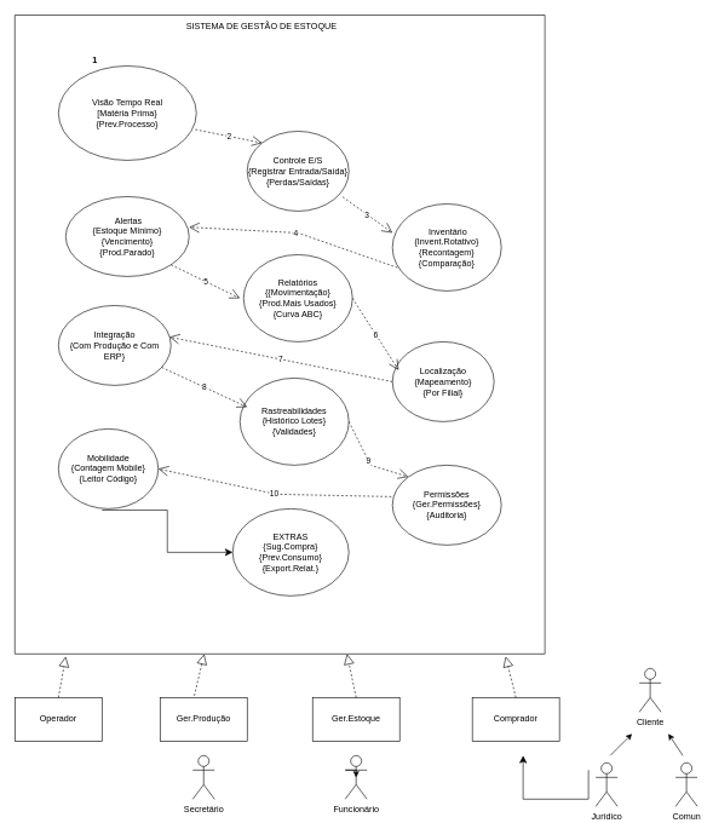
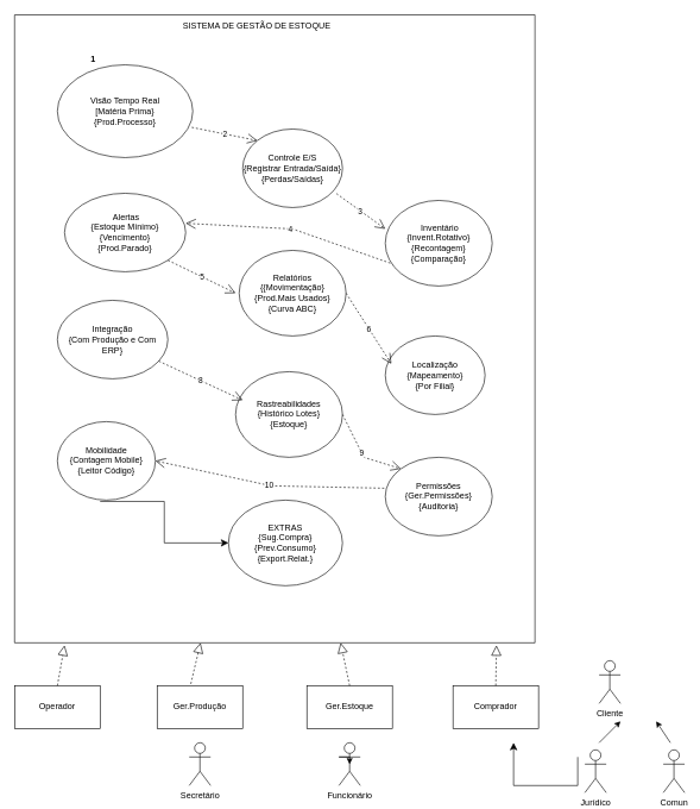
  <mxCell id="0" />
  <mxCell id="1" parent="0" />
  <mxCell id="2" value="" style="swimlane;startSize=0;" vertex="1" parent="1"><mxGeometry x="20" width="730" height="880" as="geometry" y="20" /></mxCell>
- <mxCell id="3" value="Visão Tempo Real&lt;div&gt;[Matéria Prima}&lt;/div&gt;&lt;div&gt;{Prev.Processo}&lt;/div&gt;" style="ellipse;whiteSpace=wrap;html=1;" vertex="1" parent="2"><mxGeometry x="60" y="70" width="190" height="130" as="geometry" /></mxCell>
+ <mxCell id="3" value="Visão Tempo Real&lt;div&gt;[Matéria Prima}&lt;/div&gt;&lt;div&gt;{Prod.Processo}&lt;/div&gt;" style="ellipse;whiteSpace=wrap;html=1;" vertex="1" parent="2"><mxGeometry x="60" y="70" width="190" height="130" as="geometry" /></mxCell>
  <mxCell id="4" value="SISTEMA DE GESTÃO DE ESTOQUE" style="text;html=1;align=center;verticalAlign=middle;whiteSpace=wrap;rounded=0;" vertex="1" parent="2"><mxGeometry x="190" width="300" height="30" as="geometry" /></mxCell>
  <mxCell id="5" value="&amp;nbsp;Alertas&lt;div&gt;{Estoque Mínimo}&lt;/div&gt;&lt;div&gt;{Vencimento}&lt;/div&gt;&lt;div&gt;{Prod.Parado}&lt;/div&gt;" style="ellipse;whiteSpace=wrap;html=1;" vertex="1" parent="2"><mxGeometry x="70" y="250" width="170" height="110" as="geometry" /></mxCell>
  <mxCell id="6" value="Controle E/S&lt;div&gt;{Registrar Entrada/Saída}&lt;/div&gt;&lt;div&gt;{Perdas/Saídas}&lt;/div&gt;" style="ellipse;whiteSpace=wrap;html=1;" vertex="1" parent="2"><mxGeometry x="320" y="160" width="140" height="110" as="geometry" /></mxCell>
  <mxCell id="7" value="Integração&lt;div&gt;{Com Produção e Com ERP}&lt;/div&gt;" style="ellipse;whiteSpace=wrap;html=1;" vertex="1" parent="2"><mxGeometry x="60" y="400" width="155" height="110" as="geometry" /></mxCell>
  <mxCell id="8" value="Mobilidade&lt;div&gt;{Contagem Mobile}&lt;/div&gt;&lt;div&gt;{Leitor Código}&lt;/div&gt;" style="ellipse;whiteSpace=wrap;html=1;" vertex="1" parent="2"><mxGeometry x="60" y="570" width="137.5" height="110" as="geometry" /></mxCell>
  <mxCell id="9" value="Relatórios&lt;div&gt;{{Movimentação}&lt;/div&gt;&lt;div&gt;{Prod.Mais Usados}&lt;/div&gt;&lt;div&gt;{Curva ABC}&lt;/div&gt;" style="ellipse;whiteSpace=wrap;html=1;" vertex="1" parent="2"><mxGeometry x="315" y="330" width="150" height="120" as="geometry" /></mxCell>
- <mxCell id="10" value="Rastreabilidades&lt;div&gt;{Histórico Lotes}&lt;/div&gt;&lt;div&gt;{Validades}&lt;/div&gt;" style="ellipse;whiteSpace=wrap;html=1;" vertex="1" parent="2"><mxGeometry x="310" y="500" width="150" height="120" as="geometry" /></mxCell>
+ <mxCell id="10" value="Rastreabilidades&lt;div&gt;{Histórico Lotes}&lt;/div&gt;&lt;div&gt;{Estoque}&lt;/div&gt;" style="ellipse;whiteSpace=wrap;html=1;" vertex="1" parent="2"><mxGeometry x="310" y="500" width="150" height="120" as="geometry" /></mxCell>
  <mxCell id="11" value="EXTRAS&lt;div&gt;{Sug.Compra}&lt;/div&gt;&lt;div&gt;{Prev.Consumo}&lt;/div&gt;&lt;div&gt;{Export.Relat.}&lt;/div&gt;" style="ellipse;whiteSpace=wrap;html=1;" vertex="1" parent="2"><mxGeometry x="300" y="680" width="160" height="120" as="geometry" /></mxCell>
  <mxCell id="12" value="&amp;nbsp;Inventário&lt;div&gt;{Invent.Rotativo}&lt;/div&gt;&lt;div&gt;{Recontagem}&lt;/div&gt;&lt;div&gt;{Comparação}&lt;/div&gt;" style="ellipse;whiteSpace=wrap;html=1;" vertex="1" parent="2"><mxGeometry x="520" y="260" width="150" height="120" as="geometry" /></mxCell>
  <mxCell id="13" value="Localização&lt;div&gt;{Mapeamento}&lt;/div&gt;&lt;div&gt;{Por Filial}&lt;/div&gt;" style="ellipse;whiteSpace=wrap;html=1;" vertex="1" parent="2"><mxGeometry x="520" y="450" width="140" height="110" as="geometry" /></mxCell>
  <mxCell id="14" value="Permissões&lt;div&gt;{Ger.Permissões}&lt;/div&gt;&lt;div&gt;{Auditoria}&lt;/div&gt;" style="ellipse;whiteSpace=wrap;html=1;" vertex="1" parent="2"><mxGeometry x="520" y="620" width="150" height="110" as="geometry" /></mxCell>
  <mxCell id="15" value="2" style="endArrow=open;endSize=12;dashed=1;html=1;rounded=0;entryX=0;entryY=0;entryDx=0;entryDy=0;exitX=0.992;exitY=0.674;exitDx=0;exitDy=0;exitPerimeter=0;" edge="1" parent="2" source="3" target="6"><mxGeometry width="160" relative="1" as="geometry"><mxPoint x="260" y="100" as="sourcePoint" /><mxPoint x="420" y="100" as="targetPoint" /></mxGeometry></mxCell>
  <mxCell id="16" value="3" style="endArrow=open;endSize=12;dashed=1;html=1;rounded=0;entryX=0;entryY=0.333;entryDx=0;entryDy=0;entryPerimeter=0;exitX=0.939;exitY=0.822;exitDx=0;exitDy=0;exitPerimeter=0;" edge="1" parent="2" source="6" target="12"><mxGeometry width="160" relative="1" as="geometry"><mxPoint x="490" y="190" as="sourcePoint" /><mxPoint x="650" y="190" as="targetPoint" /></mxGeometry></mxCell>
  <mxCell id="17" value="4" style="endArrow=open;endSize=12;dashed=1;html=1;rounded=0;exitX=0.038;exitY=0.754;exitDx=0;exitDy=0;exitPerimeter=0;entryX=0.992;entryY=0.406;entryDx=0;entryDy=0;entryPerimeter=0;" edge="1" parent="2"><mxGeometry width="160" relative="1" as="geometry"><mxPoint x="527.06" y="347.91" as="sourcePoint" /><mxPoint x="240.0" y="292.09" as="targetPoint" /><Array as="points"><mxPoint x="390" y="300" /></Array></mxGeometry></mxCell>
  <mxCell id="18" value="1" style="text;align=center;fontStyle=1;verticalAlign=middle;spacingLeft=3;spacingRight=3;strokeColor=none;rotatable=0;points=[[0,0.5],[1,0.5]];portConstraint=eastwest;html=1;" vertex="1" parent="2"><mxGeometry x="70" y="50" width="80" height="26" as="geometry" /></mxCell>
  <mxCell id="19" value="5" style="endArrow=open;endSize=12;dashed=1;html=1;rounded=0;exitX=1;exitY=1;exitDx=0;exitDy=0;" edge="1" parent="2" source="5"><mxGeometry width="160" relative="1" as="geometry"><mxPoint x="150" y="390" as="sourcePoint" /><mxPoint x="310" y="390" as="targetPoint" /></mxGeometry></mxCell>
  <mxCell id="20" value="6" style="endArrow=open;endSize=12;dashed=1;html=1;rounded=0;exitX=1;exitY=0.5;exitDx=0;exitDy=0;entryX=0.061;entryY=0.355;entryDx=0;entryDy=0;entryPerimeter=0;" edge="1" parent="2" source="9" target="13"><mxGeometry width="160" relative="1" as="geometry"><mxPoint x="500" y="420" as="sourcePoint" /><mxPoint x="660" y="420" as="targetPoint" /></mxGeometry></mxCell>
- <mxCell id="21" value="7" style="endArrow=open;endSize=12;dashed=1;html=1;rounded=0;entryX=0.986;entryY=0.394;entryDx=0;entryDy=0;entryPerimeter=0;exitX=0;exitY=0.5;exitDx=0;exitDy=0;" edge="1" parent="2" source="13" target="7"><mxGeometry width="160" relative="1" as="geometry"><mxPoint x="230" y="470" as="sourcePoint" /><mxPoint x="390" y="470" as="targetPoint" /></mxGeometry></mxCell>
  <mxCell id="22" value="8" style="endArrow=open;endSize=12;dashed=1;html=1;rounded=0;" edge="1" parent="2" source="7"><mxGeometry width="160" relative="1" as="geometry"><mxPoint x="160" y="540" as="sourcePoint" /><mxPoint x="320" y="540" as="targetPoint" /></mxGeometry></mxCell>
  <mxCell id="23" value="9" style="endArrow=open;endSize=12;dashed=1;html=1;rounded=0;exitX=1;exitY=0.5;exitDx=0;exitDy=0;entryX=0;entryY=0;entryDx=0;entryDy=0;" edge="1" parent="2" source="10" target="14"><mxGeometry width="160" relative="1" as="geometry"><mxPoint x="480" y="580" as="sourcePoint" /><mxPoint x="640" y="580" as="targetPoint" /><Array as="points"><mxPoint x="490" y="620" /></Array></mxGeometry></mxCell>
  <mxCell id="24" value="10" style="endArrow=open;endSize=12;dashed=1;html=1;rounded=0;exitX=-0.01;exitY=0.394;exitDx=0;exitDy=0;exitPerimeter=0;entryX=1;entryY=0.5;entryDx=0;entryDy=0;" edge="1" parent="2" source="14" target="8"><mxGeometry width="160" relative="1" as="geometry"><mxPoint x="80" y="750" as="sourcePoint" /><mxPoint x="240" y="750" as="targetPoint" /><Array as="points"><mxPoint x="360" y="660" /></Array></mxGeometry></mxCell>
  <mxCell id="25" value="" style="edgeStyle=elbowEdgeStyle;elbow=horizontal;endArrow=classic;html=1;curved=0;rounded=0;endSize=8;startSize=8;exitX=0.436;exitY=1.017;exitDx=0;exitDy=0;exitPerimeter=0;entryX=0;entryY=0.5;entryDx=0;entryDy=0;" edge="1" parent="2" source="8" target="11"><mxGeometry width="50" height="50" relative="1" as="geometry"><mxPoint x="140" y="800" as="sourcePoint" /><mxPoint x="190" y="750" as="targetPoint" /></mxGeometry></mxCell>
- <mxCell id="26" value="Cliente" style="shape=umlActor;verticalLabelPosition=bottom;verticalAlign=top;html=1;outlineConnect=0;" vertex="1" parent="1"><mxGeometry x="880" y="920" width="30" height="60" as="geometry" /></mxCell>
+ <mxCell id="26" value="Cliente" style="shape=umlActor;verticalLabelPosition=bottom;verticalAlign=top;html=1;outlineConnect=0;" vertex="1" parent="1"><mxGeometry x="840" y="925" width="30" height="60" as="geometry" /></mxCell>
  <mxCell id="27" value="Jurídico" style="shape=umlActor;verticalLabelPosition=bottom;verticalAlign=top;html=1;outlineConnect=0;" vertex="1" parent="1"><mxGeometry x="820" y="1050" width="30" height="60" as="geometry" /></mxCell>
  <mxCell id="28" value="Comun" style="shape=umlActor;verticalLabelPosition=bottom;verticalAlign=top;html=1;outlineConnect=0;" vertex="1" parent="1"><mxGeometry x="930" y="1050" width="30" height="60" as="geometry" /></mxCell>
  <mxCell id="29" value="Funcionário" style="shape=umlActor;verticalLabelPosition=bottom;verticalAlign=top;html=1;outlineConnect=0;" vertex="1" parent="1"><mxGeometry x="475" y="1040" width="30" height="60" as="geometry" /></mxCell>
  <mxCell id="30" value="Secretário" style="shape=umlActor;verticalLabelPosition=bottom;verticalAlign=top;html=1;outlineConnect=0;" vertex="1" parent="1"><mxGeometry x="265" y="1040" width="30" height="60" as="geometry" /></mxCell>
  <mxCell id="31" value="" style="endArrow=classic;html=1;rounded=0;" edge="1" parent="1"><mxGeometry width="50" height="50" relative="1" as="geometry"><mxPoint x="840" y="1040" as="sourcePoint" /><mxPoint x="870" y="1010" as="targetPoint" /><Array as="points"><mxPoint x="850" y="1030" /></Array></mxGeometry></mxCell>
  <mxCell id="32" value="" style="endArrow=classic;html=1;rounded=0;" edge="1" parent="1"><mxGeometry width="50" height="50" relative="1" as="geometry"><mxPoint x="940" y="1040" as="sourcePoint" /><mxPoint x="920" y="1010" as="targetPoint" /></mxGeometry></mxCell>
  <mxCell id="33" value="Operador" style="rounded=0;whiteSpace=wrap;html=1;" vertex="1" parent="1"><mxGeometry x="20" y="960" width="120" height="60" as="geometry" /></mxCell>
  <mxCell id="34" value="Ger.Produção" style="rounded=0;whiteSpace=wrap;html=1;" vertex="1" parent="1"><mxGeometry x="220" y="960" width="120" height="60" as="geometry" /></mxCell>
  <mxCell id="35" value="Ger.Estoque" style="rounded=0;whiteSpace=wrap;html=1;" vertex="1" parent="1"><mxGeometry x="430" y="960" width="120" height="60" as="geometry" /></mxCell>
- <mxCell id="36" value="Comprador" style="rounded=0;whiteSpace=wrap;html=1;" vertex="1" parent="1"><mxGeometry x="650" y="960" width="120" height="60" as="geometry" /></mxCell>
+ <mxCell id="36" value="Comprador" style="rounded=0;whiteSpace=wrap;html=1;" vertex="1" parent="1"><mxGeometry x="635" y="960" width="120" height="60" as="geometry" /></mxCell>
  <mxCell id="37" style="edgeStyle=orthogonalEdgeStyle;rounded=0;orthogonalLoop=1;jettySize=auto;html=1;exitX=0;exitY=0.333;exitDx=0;exitDy=0;exitPerimeter=0;entryX=0.5;entryY=0.5;entryDx=0;entryDy=0;entryPerimeter=0;" edge="1" parent="1" source="29" target="29"><mxGeometry relative="1" as="geometry" /></mxCell>
  <mxCell id="38" value="" style="endArrow=block;dashed=1;endFill=0;endSize=12;html=1;rounded=0;exitX=0.5;exitY=0;exitDx=0;exitDy=0;entryX=0.096;entryY=1.004;entryDx=0;entryDy=0;entryPerimeter=0;" edge="1" parent="1" source="33" target="2"><mxGeometry width="160" relative="1" as="geometry"><mxPoint x="-150" y="930" as="sourcePoint" /><mxPoint x="10" y="930" as="targetPoint" /></mxGeometry></mxCell>
  <mxCell id="39" value="" style="endArrow=block;dashed=1;endFill=0;endSize=12;html=1;rounded=0;exitX=0.393;exitY=-0.04;exitDx=0;exitDy=0;exitPerimeter=0;" edge="1" parent="1" source="34" target="2"><mxGeometry width="160" relative="1" as="geometry"><mxPoint x="150" y="930" as="sourcePoint" /><mxPoint x="310" y="930" as="targetPoint" /></mxGeometry></mxCell>
  <mxCell id="40" value="" style="endArrow=block;dashed=1;endFill=0;endSize=12;html=1;rounded=0;exitX=0.5;exitY=0;exitDx=0;exitDy=0;" edge="1" parent="1" source="35" target="2"><mxGeometry width="160" relative="1" as="geometry"><mxPoint x="360" y="930" as="sourcePoint" /><mxPoint x="520" y="930" as="targetPoint" /></mxGeometry></mxCell>
  <mxCell id="41" value="" style="edgeStyle=elbowEdgeStyle;elbow=vertical;endArrow=classic;html=1;curved=0;rounded=0;endSize=8;startSize=8;" edge="1" parent="1"><mxGeometry width="50" height="50" relative="1" as="geometry"><mxPoint x="810" y="1060" as="sourcePoint" /><mxPoint x="720" y="1040" as="targetPoint" /><Array as="points"><mxPoint x="760" y="1100" /></Array></mxGeometry></mxCell>
  <mxCell id="42" value="" style="endArrow=block;dashed=1;endFill=0;endSize=12;html=1;rounded=0;entryX=0.926;entryY=1.004;entryDx=0;entryDy=0;entryPerimeter=0;exitX=0.5;exitY=0;exitDx=0;exitDy=0;" edge="1" parent="1" source="36" target="2"><mxGeometry width="160" relative="1" as="geometry"><mxPoint x="730" y="950" as="sourcePoint" /><mxPoint x="745" y="949.29" as="targetPoint" /><Array as="points" /></mxGeometry></mxCell>
